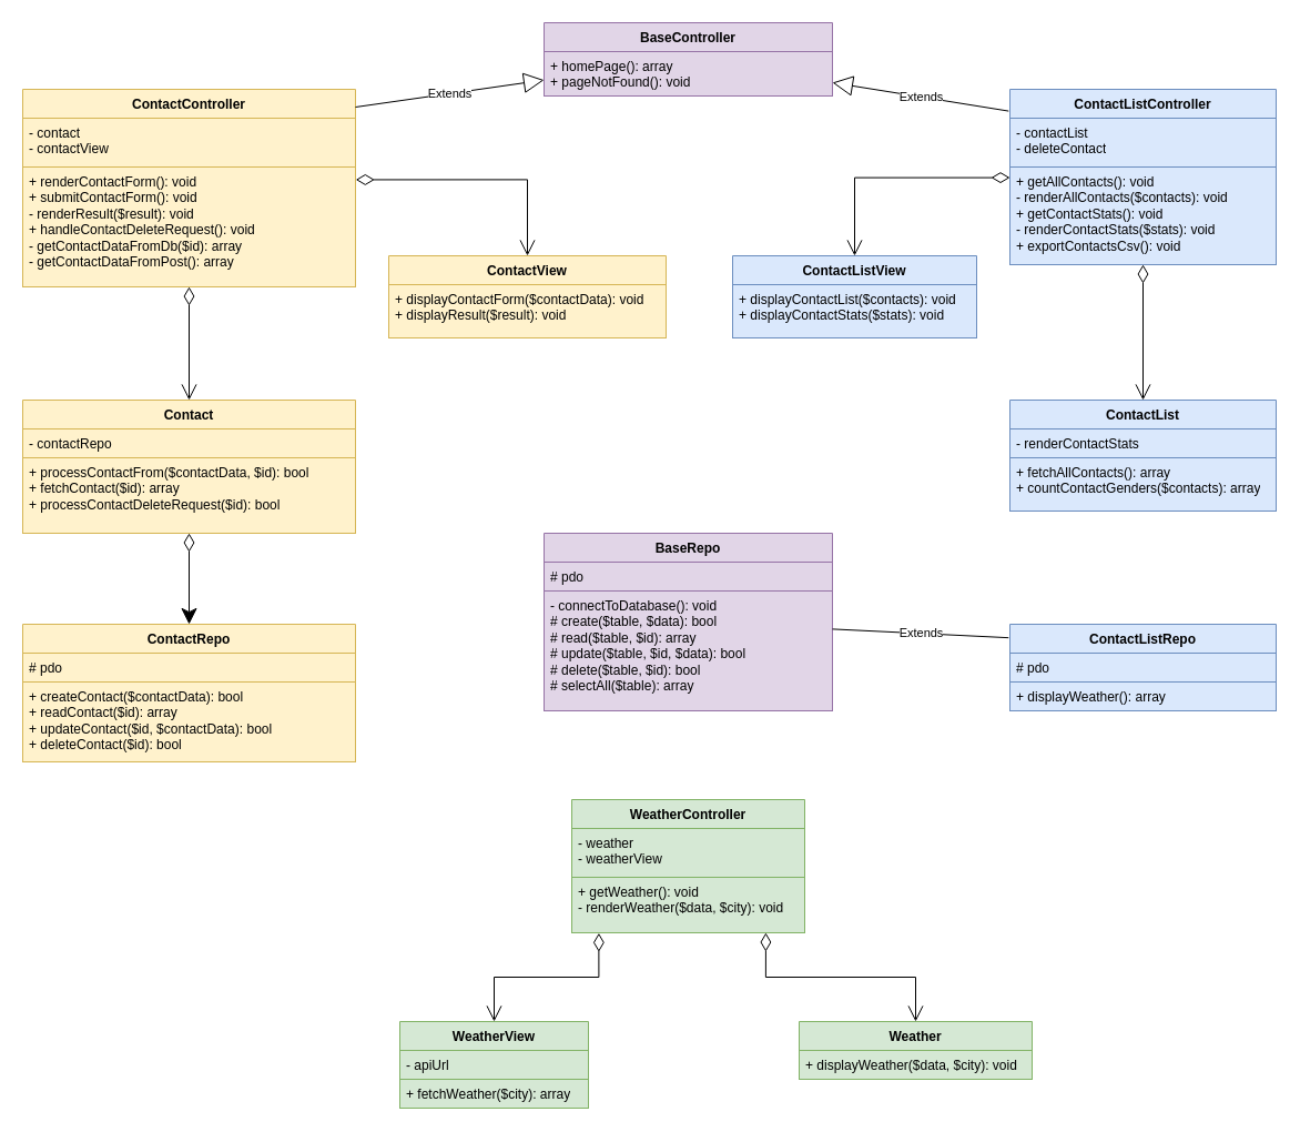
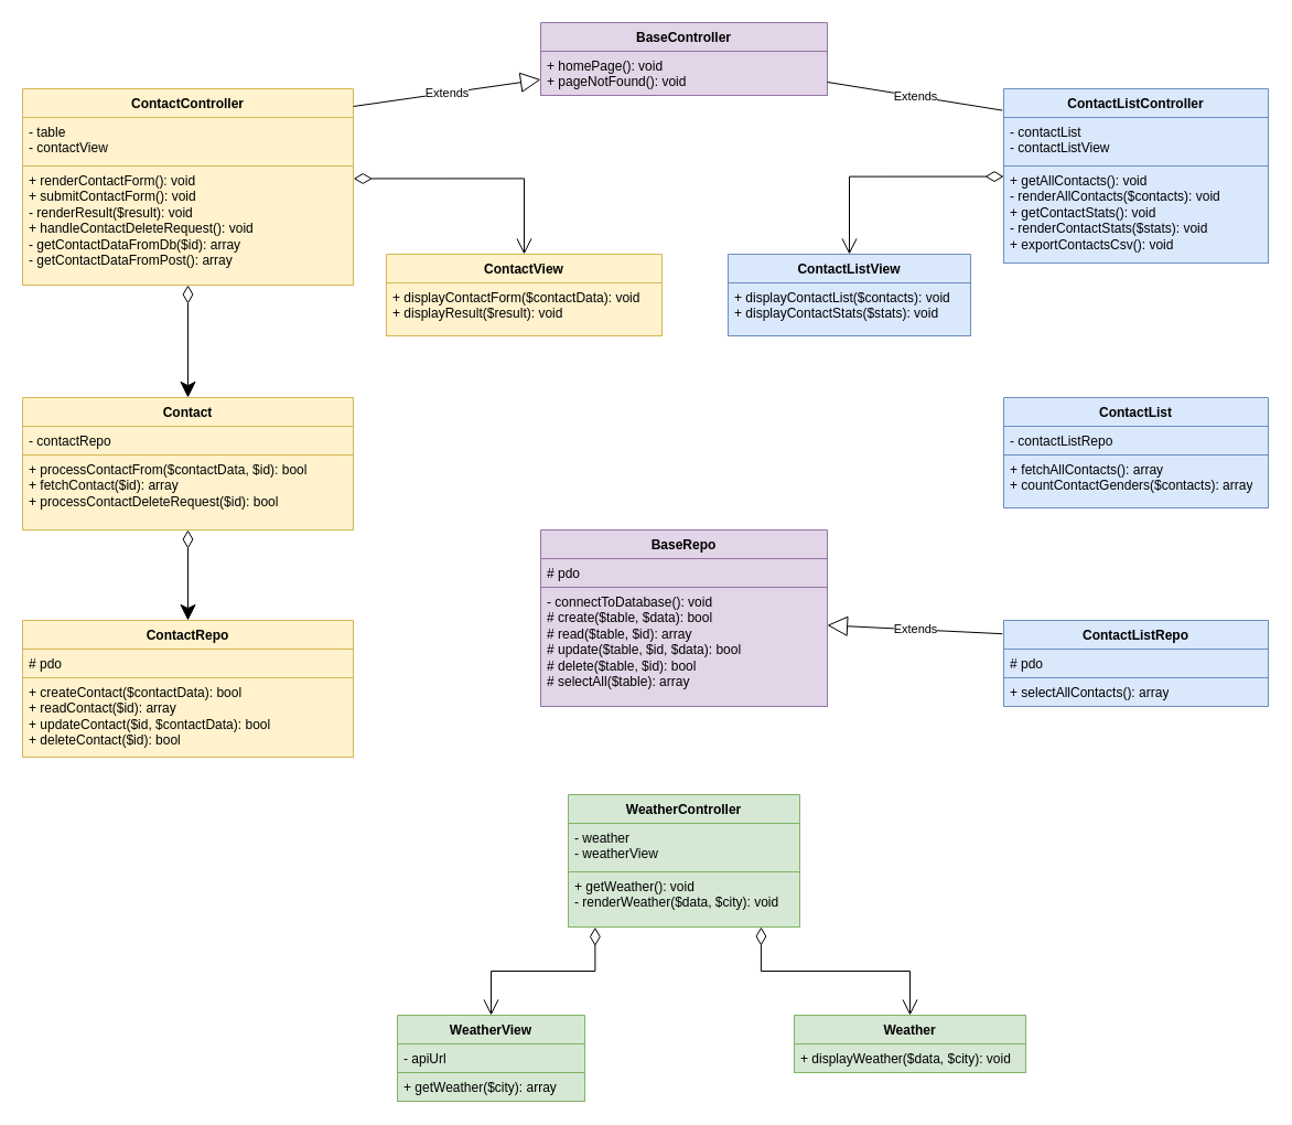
  <mxCell id="0" />
  <mxCell id="1" parent="0" />
  <mxCell id="2" value="BaseController" style="swimlane;fontStyle=1;align=center;verticalAlign=top;childLayout=stackLayout;horizontal=1;startSize=26;horizontalStack=0;resizeParent=1;resizeParentMax=0;resizeLast=0;collapsible=1;marginBottom=0;whiteSpace=wrap;html=1;fillColor=#e1d5e7;strokeColor=#9673a6;" parent="1" vertex="1"><mxGeometry x="490" y="20" width="260" height="66" as="geometry" /></mxCell>
- <mxCell id="3" value="+ homePage(): array&lt;div&gt;+ pageNotFound(): void&lt;br&gt;&lt;/div&gt;" style="text;strokeColor=#9673a6;fillColor=#e1d5e7;align=left;verticalAlign=top;spacingLeft=4;spacingRight=4;overflow=hidden;rotatable=0;points=[[0,0.5],[1,0.5]];portConstraint=eastwest;whiteSpace=wrap;html=1;" parent="2" vertex="1"><mxGeometry y="26" width="260" height="40" as="geometry" /></mxCell>
+ <mxCell id="3" value="+ homePage(): void&lt;div&gt;+ pageNotFound(): void&lt;br&gt;&lt;/div&gt;" style="text;strokeColor=#9673a6;fillColor=#e1d5e7;align=left;verticalAlign=top;spacingLeft=4;spacingRight=4;overflow=hidden;rotatable=0;points=[[0,0.5],[1,0.5]];portConstraint=eastwest;whiteSpace=wrap;html=1;" parent="2" vertex="1"><mxGeometry y="26" width="260" height="40" as="geometry" /></mxCell>
  <mxCell id="4" value="BaseRepo" style="swimlane;fontStyle=1;align=center;verticalAlign=top;childLayout=stackLayout;horizontal=1;startSize=26;horizontalStack=0;resizeParent=1;resizeParentMax=0;resizeLast=0;collapsible=1;marginBottom=0;whiteSpace=wrap;html=1;fillColor=#e1d5e7;strokeColor=#9673a6;" parent="1" vertex="1"><mxGeometry x="490" y="480" width="260" height="160" as="geometry" /></mxCell>
  <mxCell id="5" value="# pdo" style="text;strokeColor=#9673a6;fillColor=#e1d5e7;align=left;verticalAlign=top;spacingLeft=4;spacingRight=4;overflow=hidden;rotatable=0;points=[[0,0.5],[1,0.5]];portConstraint=eastwest;whiteSpace=wrap;html=1;" parent="4" vertex="1"><mxGeometry y="26" width="260" height="26" as="geometry" /></mxCell>
  <mxCell id="6" value="- connectToDatabase(): void&lt;div&gt;# create($table, $data): bool&lt;/div&gt;&lt;div&gt;# read($table, $id): array&lt;/div&gt;&lt;div&gt;# update($table, $id, $data): bool&lt;/div&gt;&lt;div&gt;# delete($table, $id): bool&lt;/div&gt;&lt;div&gt;# selectAll($table): array&lt;/div&gt;&lt;div&gt;&lt;br&gt;&lt;/div&gt;" style="text;strokeColor=#9673a6;fillColor=#e1d5e7;align=left;verticalAlign=top;spacingLeft=4;spacingRight=4;overflow=hidden;rotatable=0;points=[[0,0.5],[1,0.5]];portConstraint=eastwest;whiteSpace=wrap;html=1;" parent="4" vertex="1"><mxGeometry y="52" width="260" height="108" as="geometry" /></mxCell>
  <mxCell id="7" value="ContactController" style="swimlane;fontStyle=1;align=center;verticalAlign=top;childLayout=stackLayout;horizontal=1;startSize=26;horizontalStack=0;resizeParent=1;resizeParentMax=0;resizeLast=0;collapsible=1;marginBottom=0;whiteSpace=wrap;html=1;fillColor=#fff2cc;strokeColor=#d6b656;" parent="1" vertex="1"><mxGeometry x="20" y="80" width="300" height="178" as="geometry" /></mxCell>
- <mxCell id="8" value="- contact&lt;div&gt;- contactView&lt;/div&gt;" style="text;strokeColor=#d6b656;fillColor=#fff2cc;align=left;verticalAlign=top;spacingLeft=4;spacingRight=4;overflow=hidden;rotatable=0;points=[[0,0.5],[1,0.5]];portConstraint=eastwest;whiteSpace=wrap;html=1;" parent="7" vertex="1"><mxGeometry y="26" width="300" height="44" as="geometry" /></mxCell>
+ <mxCell id="8" value="- table&lt;div&gt;- contactView&lt;/div&gt;" style="text;strokeColor=#d6b656;fillColor=#fff2cc;align=left;verticalAlign=top;spacingLeft=4;spacingRight=4;overflow=hidden;rotatable=0;points=[[0,0.5],[1,0.5]];portConstraint=eastwest;whiteSpace=wrap;html=1;" parent="7" vertex="1"><mxGeometry y="26" width="300" height="44" as="geometry" /></mxCell>
  <mxCell id="9" value="+ renderContactForm(): void&lt;div&gt;+ submitContactForm(): void&lt;/div&gt;&lt;div&gt;- renderResult($result): void&lt;/div&gt;&lt;div&gt;+ handleContactDeleteRequest(): void&lt;/div&gt;&lt;div&gt;- getContactDataFromDb($id): array&lt;/div&gt;&lt;div&gt;- getContactDataFromPost(): array&lt;/div&gt;" style="text;strokeColor=#d6b656;fillColor=#fff2cc;align=left;verticalAlign=top;spacingLeft=4;spacingRight=4;overflow=hidden;rotatable=0;points=[[0,0.5],[1,0.5]];portConstraint=eastwest;whiteSpace=wrap;html=1;" parent="7" vertex="1"><mxGeometry y="70" width="300" height="108" as="geometry" /></mxCell>
  <mxCell id="10" value="Contact" style="swimlane;fontStyle=1;align=center;verticalAlign=top;childLayout=stackLayout;horizontal=1;startSize=26;horizontalStack=0;resizeParent=1;resizeParentMax=0;resizeLast=0;collapsible=1;marginBottom=0;whiteSpace=wrap;html=1;fillColor=#fff2cc;strokeColor=#d6b656;" parent="1" vertex="1"><mxGeometry x="20" y="360" width="300" height="120" as="geometry" /></mxCell>
  <mxCell id="11" value="- contactRepo" style="text;strokeColor=#d6b656;fillColor=#fff2cc;align=left;verticalAlign=top;spacingLeft=4;spacingRight=4;overflow=hidden;rotatable=0;points=[[0,0.5],[1,0.5]];portConstraint=eastwest;whiteSpace=wrap;html=1;" parent="10" vertex="1"><mxGeometry y="26" width="300" height="26" as="geometry" /></mxCell>
  <mxCell id="12" value="+ processContactFrom($contactData, $id): bool&lt;div&gt;+ fetchContact($id): array&lt;/div&gt;&lt;div&gt;+ processContactDeleteRequest($id): bool&lt;/div&gt;" style="text;strokeColor=#d6b656;fillColor=#fff2cc;align=left;verticalAlign=top;spacingLeft=4;spacingRight=4;overflow=hidden;rotatable=0;points=[[0,0.5],[1,0.5]];portConstraint=eastwest;whiteSpace=wrap;html=1;" parent="10" vertex="1"><mxGeometry y="52" width="300" height="68" as="geometry" /></mxCell>
  <mxCell id="13" value="ContactRepo" style="swimlane;fontStyle=1;align=center;verticalAlign=top;childLayout=stackLayout;horizontal=1;startSize=26;horizontalStack=0;resizeParent=1;resizeParentMax=0;resizeLast=0;collapsible=1;marginBottom=0;whiteSpace=wrap;html=1;fillColor=#fff2cc;strokeColor=#d6b656;" parent="1" vertex="1"><mxGeometry x="20" y="562" width="300" height="124" as="geometry" /></mxCell>
  <mxCell id="14" value="# pdo" style="text;strokeColor=#d6b656;fillColor=#fff2cc;align=left;verticalAlign=top;spacingLeft=4;spacingRight=4;overflow=hidden;rotatable=0;points=[[0,0.5],[1,0.5]];portConstraint=eastwest;whiteSpace=wrap;html=1;" parent="13" vertex="1"><mxGeometry y="26" width="300" height="26" as="geometry" /></mxCell>
  <mxCell id="15" value="+ createContact($contactData): bool&lt;div&gt;+ readContact($id): array&lt;/div&gt;&lt;div&gt;+ updateContact($id, $contactData): bool&lt;/div&gt;&lt;div&gt;+ deleteContact($id): bool&lt;/div&gt;" style="text;strokeColor=#d6b656;fillColor=#fff2cc;align=left;verticalAlign=top;spacingLeft=4;spacingRight=4;overflow=hidden;rotatable=0;points=[[0,0.5],[1,0.5]];portConstraint=eastwest;whiteSpace=wrap;html=1;" parent="13" vertex="1"><mxGeometry y="52" width="300" height="72" as="geometry" /></mxCell>
  <mxCell id="16" value="ContactView" style="swimlane;fontStyle=1;align=center;verticalAlign=top;childLayout=stackLayout;horizontal=1;startSize=26;horizontalStack=0;resizeParent=1;resizeParentMax=0;resizeLast=0;collapsible=1;marginBottom=0;whiteSpace=wrap;html=1;fillColor=#fff2cc;strokeColor=#d6b656;" parent="1" vertex="1"><mxGeometry x="350" y="230" width="250" height="74" as="geometry" /></mxCell>
  <mxCell id="17" value="+ displayContactForm($contactData): void&lt;div&gt;+ displayResult($result): void&lt;/div&gt;" style="text;strokeColor=#d6b656;fillColor=#fff2cc;align=left;verticalAlign=top;spacingLeft=4;spacingRight=4;overflow=hidden;rotatable=0;points=[[0,0.5],[1,0.5]];portConstraint=eastwest;whiteSpace=wrap;html=1;" parent="16" vertex="1"><mxGeometry y="26" width="250" height="48" as="geometry" /></mxCell>
  <mxCell id="18" value="ContactListController" style="swimlane;fontStyle=1;align=center;verticalAlign=top;childLayout=stackLayout;horizontal=1;startSize=26;horizontalStack=0;resizeParent=1;resizeParentMax=0;resizeLast=0;collapsible=1;marginBottom=0;whiteSpace=wrap;html=1;fillColor=#dae8fc;strokeColor=#6c8ebf;" parent="1" vertex="1"><mxGeometry x="910" y="80" width="240" height="158" as="geometry"><mxRectangle x="740" y="193" width="150" height="30" as="alternateBounds" /></mxGeometry></mxCell>
- <mxCell id="19" value="- contactList&lt;div&gt;- deleteContact&lt;/div&gt;" style="text;strokeColor=#6c8ebf;fillColor=#dae8fc;align=left;verticalAlign=top;spacingLeft=4;spacingRight=4;overflow=hidden;rotatable=0;points=[[0,0.5],[1,0.5]];portConstraint=eastwest;whiteSpace=wrap;html=1;" parent="18" vertex="1"><mxGeometry y="26" width="240" height="44" as="geometry" /></mxCell>
+ <mxCell id="19" value="- contactList&lt;div&gt;- contactListView&lt;/div&gt;" style="text;strokeColor=#6c8ebf;fillColor=#dae8fc;align=left;verticalAlign=top;spacingLeft=4;spacingRight=4;overflow=hidden;rotatable=0;points=[[0,0.5],[1,0.5]];portConstraint=eastwest;whiteSpace=wrap;html=1;" parent="18" vertex="1"><mxGeometry y="26" width="240" height="44" as="geometry" /></mxCell>
  <mxCell id="20" value="+ getAllContacts(): void&lt;div&gt;- renderAllContacts($contacts): void&lt;/div&gt;&lt;div&gt;+ getContactStats(): void&lt;/div&gt;&lt;div&gt;- renderContactStats($stats): void&lt;/div&gt;&lt;div&gt;+ exportContactsCsv(): void&lt;/div&gt;" style="text;strokeColor=#6c8ebf;fillColor=#dae8fc;align=left;verticalAlign=top;spacingLeft=4;spacingRight=4;overflow=hidden;rotatable=0;points=[[0,0.5],[1,0.5]];portConstraint=eastwest;whiteSpace=wrap;html=1;" parent="18" vertex="1"><mxGeometry y="70" width="240" height="88" as="geometry" /></mxCell>
  <mxCell id="21" value="ContactListRepo" style="swimlane;fontStyle=1;align=center;verticalAlign=top;childLayout=stackLayout;horizontal=1;startSize=26;horizontalStack=0;resizeParent=1;resizeParentMax=0;resizeLast=0;collapsible=1;marginBottom=0;whiteSpace=wrap;html=1;fillColor=#dae8fc;strokeColor=#6c8ebf;" parent="1" vertex="1"><mxGeometry x="910" y="562" width="240" height="78" as="geometry" /></mxCell>
  <mxCell id="22" value="# pdo" style="text;strokeColor=#6c8ebf;fillColor=#dae8fc;align=left;verticalAlign=top;spacingLeft=4;spacingRight=4;overflow=hidden;rotatable=0;points=[[0,0.5],[1,0.5]];portConstraint=eastwest;whiteSpace=wrap;html=1;" parent="21" vertex="1"><mxGeometry y="26" width="240" height="26" as="geometry" /></mxCell>
- <mxCell id="23" value="+ displayWeather(): array" style="text;strokeColor=#6c8ebf;fillColor=#dae8fc;align=left;verticalAlign=top;spacingLeft=4;spacingRight=4;overflow=hidden;rotatable=0;points=[[0,0.5],[1,0.5]];portConstraint=eastwest;whiteSpace=wrap;html=1;" parent="21" vertex="1"><mxGeometry y="52" width="240" height="26" as="geometry" /></mxCell>
+ <mxCell id="23" value="+ selectAllContacts(): array" style="text;strokeColor=#6c8ebf;fillColor=#dae8fc;align=left;verticalAlign=top;spacingLeft=4;spacingRight=4;overflow=hidden;rotatable=0;points=[[0,0.5],[1,0.5]];portConstraint=eastwest;whiteSpace=wrap;html=1;" parent="21" vertex="1"><mxGeometry y="52" width="240" height="26" as="geometry" /></mxCell>
  <mxCell id="24" value="Extends" style="endArrow=block;endSize=16;endFill=0;html=1;rounded=0;" parent="1" target="2" edge="1"><mxGeometry width="160" relative="1" as="geometry"><mxPoint x="320" y="96" as="sourcePoint" /><mxPoint x="440" y="72" as="targetPoint" /></mxGeometry></mxCell>
- <mxCell id="25" value="Extends" style="endArrow=block;endSize=16;endFill=0;html=1;rounded=0;exitX=-0.005;exitY=0.124;exitDx=0;exitDy=0;exitPerimeter=0;" parent="1" source="18" target="2" edge="1"><mxGeometry width="160" relative="1" as="geometry"><mxPoint x="420" y="470" as="sourcePoint" /><mxPoint x="360" y="80" as="targetPoint" /></mxGeometry></mxCell>
- <mxCell id="26" value="" style="endArrow=open;html=1;endSize=12;startArrow=diamondThin;startSize=14;startFill=0;edgeStyle=orthogonalEdgeStyle;align=left;verticalAlign=bottom;rounded=0;" parent="1" source="18" target="30" edge="1"><mxGeometry x="-1" y="3" relative="1" as="geometry"><mxPoint x="230" y="280" as="sourcePoint" /><mxPoint x="160" y="340" as="targetPoint" /><Array as="points" /></mxGeometry></mxCell>
- <mxCell id="27" value="" style="endArrow=open;html=1;endSize=12;startArrow=diamondThin;startSize=14;startFill=0;edgeStyle=orthogonalEdgeStyle;align=left;verticalAlign=bottom;rounded=0;exitX=0.5;exitY=1;exitDx=0;exitDy=0;entryX=0.5;entryY=0;entryDx=0;entryDy=0;" parent="1" source="7" target="10" edge="1"><mxGeometry x="-1" y="3" relative="1" as="geometry"><mxPoint x="420" y="340" as="sourcePoint" /><mxPoint x="580" y="340" as="targetPoint" /></mxGeometry></mxCell>
+ <mxCell id="25" value="Extends" style="endArrow=none;endSize=16;endFill=0;html=1;rounded=0;exitX=-0.005;exitY=0.124;exitDx=0;exitDy=0;exitPerimeter=0;" parent="1" source="18" target="2" edge="1"><mxGeometry width="160" relative="1" as="geometry"><mxPoint x="420" y="470" as="sourcePoint" /><mxPoint x="360" y="80" as="targetPoint" /></mxGeometry></mxCell>
+ <mxCell id="27" value="" style="endArrow=classic;html=1;endSize=12;startArrow=diamondThin;startSize=14;startFill=0;edgeStyle=orthogonalEdgeStyle;align=left;verticalAlign=bottom;rounded=0;exitX=0.5;exitY=1;exitDx=0;exitDy=0;entryX=0.5;entryY=0;entryDx=0;entryDy=0;" parent="1" source="7" target="10" edge="1"><mxGeometry x="-1" y="3" relative="1" as="geometry"><mxPoint x="420" y="340" as="sourcePoint" /><mxPoint x="580" y="340" as="targetPoint" /></mxGeometry></mxCell>
  <mxCell id="28" value="" style="endArrow=classic;html=1;endSize=12;startArrow=diamondThin;startSize=14;startFill=0;edgeStyle=orthogonalEdgeStyle;align=left;verticalAlign=bottom;rounded=0;" parent="1" source="10" target="13" edge="1"><mxGeometry x="-1" y="3" relative="1" as="geometry"><mxPoint x="420" y="470" as="sourcePoint" /><mxPoint x="580" y="470" as="targetPoint" /></mxGeometry></mxCell>
- <mxCell id="29" value="Extends" style="endArrow=none;endSize=16;endFill=0;html=1;rounded=0;exitX=-0.005;exitY=0.156;exitDx=0;exitDy=0;exitPerimeter=0;" parent="1" source="21" target="4" edge="1"><mxGeometry width="160" relative="1" as="geometry"><mxPoint x="160" y="630" as="sourcePoint" /><mxPoint x="580" y="470" as="targetPoint" /></mxGeometry></mxCell>
+ <mxCell id="29" value="Extends" style="endArrow=block;endSize=16;endFill=0;html=1;rounded=0;exitX=-0.005;exitY=0.156;exitDx=0;exitDy=0;exitPerimeter=0;" parent="1" source="21" target="4" edge="1"><mxGeometry width="160" relative="1" as="geometry"><mxPoint x="160" y="630" as="sourcePoint" /><mxPoint x="580" y="470" as="targetPoint" /></mxGeometry></mxCell>
  <mxCell id="30" value="ContactList" style="swimlane;fontStyle=1;align=center;verticalAlign=top;childLayout=stackLayout;horizontal=1;startSize=26;horizontalStack=0;resizeParent=1;resizeParentMax=0;resizeLast=0;collapsible=1;marginBottom=0;whiteSpace=wrap;html=1;fillColor=#dae8fc;strokeColor=#6c8ebf;" parent="1" vertex="1"><mxGeometry x="910" y="360" width="240" height="100" as="geometry" /></mxCell>
- <mxCell id="31" value="- renderContactStats" style="text;strokeColor=#6c8ebf;fillColor=#dae8fc;align=left;verticalAlign=top;spacingLeft=4;spacingRight=4;overflow=hidden;rotatable=0;points=[[0,0.5],[1,0.5]];portConstraint=eastwest;whiteSpace=wrap;html=1;" parent="30" vertex="1"><mxGeometry y="26" width="240" height="26" as="geometry" /></mxCell>
+ <mxCell id="31" value="- contactListRepo" style="text;strokeColor=#6c8ebf;fillColor=#dae8fc;align=left;verticalAlign=top;spacingLeft=4;spacingRight=4;overflow=hidden;rotatable=0;points=[[0,0.5],[1,0.5]];portConstraint=eastwest;whiteSpace=wrap;html=1;" parent="30" vertex="1"><mxGeometry y="26" width="240" height="26" as="geometry" /></mxCell>
  <mxCell id="32" value="+ fetchAllContacts(): array&lt;div&gt;+ countContactGenders($contacts): array&lt;/div&gt;" style="text;strokeColor=#6c8ebf;fillColor=#dae8fc;align=left;verticalAlign=top;spacingLeft=4;spacingRight=4;overflow=hidden;rotatable=0;points=[[0,0.5],[1,0.5]];portConstraint=eastwest;whiteSpace=wrap;html=1;" parent="30" vertex="1"><mxGeometry y="52" width="240" height="48" as="geometry" /></mxCell>
  <mxCell id="33" value="ContactListView" style="swimlane;fontStyle=1;align=center;verticalAlign=top;childLayout=stackLayout;horizontal=1;startSize=26;horizontalStack=0;resizeParent=1;resizeParentMax=0;resizeLast=0;collapsible=1;marginBottom=0;whiteSpace=wrap;html=1;fillColor=#dae8fc;strokeColor=#6c8ebf;" parent="1" vertex="1"><mxGeometry x="660" y="230" width="220" height="74" as="geometry" /></mxCell>
  <mxCell id="34" value="+ displayContactList($contacts): void&lt;div&gt;+ displayContactStats($stats): void&lt;/div&gt;" style="text;strokeColor=#6c8ebf;fillColor=#dae8fc;align=left;verticalAlign=top;spacingLeft=4;spacingRight=4;overflow=hidden;rotatable=0;points=[[0,0.5],[1,0.5]];portConstraint=eastwest;whiteSpace=wrap;html=1;" parent="33" vertex="1"><mxGeometry y="26" width="220" height="48" as="geometry" /></mxCell>
  <mxCell id="35" value="" style="endArrow=open;html=1;endSize=12;startArrow=diamondThin;startSize=14;startFill=0;edgeStyle=orthogonalEdgeStyle;align=left;verticalAlign=bottom;rounded=0;exitX=1.001;exitY=0.106;exitDx=0;exitDy=0;exitPerimeter=0;entryX=0.5;entryY=0;entryDx=0;entryDy=0;" parent="1" source="9" target="16" edge="1"><mxGeometry x="-1" y="3" relative="1" as="geometry"><mxPoint x="500" y="350" as="sourcePoint" /><mxPoint x="660" y="350" as="targetPoint" /></mxGeometry></mxCell>
  <mxCell id="36" value="" style="endArrow=open;html=1;endSize=12;startArrow=diamondThin;startSize=14;startFill=0;edgeStyle=orthogonalEdgeStyle;align=left;verticalAlign=bottom;rounded=0;entryX=0.5;entryY=0;entryDx=0;entryDy=0;exitX=0;exitY=0.109;exitDx=0;exitDy=0;exitPerimeter=0;" parent="1" source="20" target="33" edge="1"><mxGeometry x="-1" y="3" relative="1" as="geometry"><mxPoint x="890" y="160" as="sourcePoint" /><mxPoint x="660" y="350" as="targetPoint" /></mxGeometry></mxCell>
  <mxCell id="37" value="WeatherController" style="swimlane;fontStyle=1;align=center;verticalAlign=top;childLayout=stackLayout;horizontal=1;startSize=26;horizontalStack=0;resizeParent=1;resizeParentMax=0;resizeLast=0;collapsible=1;marginBottom=0;whiteSpace=wrap;html=1;fillColor=#d5e8d4;strokeColor=#82b366;" parent="1" vertex="1"><mxGeometry x="515" y="720" width="210" height="120" as="geometry" /></mxCell>
  <mxCell id="38" value="- weather&lt;div&gt;- weatherView&lt;/div&gt;" style="text;strokeColor=#82b366;fillColor=#d5e8d4;align=left;verticalAlign=top;spacingLeft=4;spacingRight=4;overflow=hidden;rotatable=0;points=[[0,0.5],[1,0.5]];portConstraint=eastwest;whiteSpace=wrap;html=1;" parent="37" vertex="1"><mxGeometry y="26" width="210" height="44" as="geometry" /></mxCell>
  <mxCell id="39" value="+ getWeather(): void&lt;div&gt;- renderWeather($data, $city): void&lt;/div&gt;" style="text;strokeColor=#82b366;fillColor=#d5e8d4;align=left;verticalAlign=top;spacingLeft=4;spacingRight=4;overflow=hidden;rotatable=0;points=[[0,0.5],[1,0.5]];portConstraint=eastwest;whiteSpace=wrap;html=1;" parent="37" vertex="1"><mxGeometry y="70" width="210" height="50" as="geometry" /></mxCell>
  <mxCell id="40" value="WeatherView" style="swimlane;fontStyle=1;align=center;verticalAlign=top;childLayout=stackLayout;horizontal=1;startSize=26;horizontalStack=0;resizeParent=1;resizeParentMax=0;resizeLast=0;collapsible=1;marginBottom=0;whiteSpace=wrap;html=1;fillColor=#d5e8d4;strokeColor=#82b366;" parent="1" vertex="1"><mxGeometry x="360" y="920" width="170" height="78" as="geometry" /></mxCell>
  <mxCell id="41" value="- apiUrl" style="text;strokeColor=#82b366;fillColor=#d5e8d4;align=left;verticalAlign=top;spacingLeft=4;spacingRight=4;overflow=hidden;rotatable=0;points=[[0,0.5],[1,0.5]];portConstraint=eastwest;whiteSpace=wrap;html=1;" parent="40" vertex="1"><mxGeometry y="26" width="170" height="26" as="geometry" /></mxCell>
- <mxCell id="42" value="+ fetchWeather($city): array" style="text;strokeColor=#82b366;fillColor=#d5e8d4;align=left;verticalAlign=top;spacingLeft=4;spacingRight=4;overflow=hidden;rotatable=0;points=[[0,0.5],[1,0.5]];portConstraint=eastwest;whiteSpace=wrap;html=1;" parent="40" vertex="1"><mxGeometry y="52" width="170" height="26" as="geometry" /></mxCell>
+ <mxCell id="42" value="+ getWeather($city): array" style="text;strokeColor=#82b366;fillColor=#d5e8d4;align=left;verticalAlign=top;spacingLeft=4;spacingRight=4;overflow=hidden;rotatable=0;points=[[0,0.5],[1,0.5]];portConstraint=eastwest;whiteSpace=wrap;html=1;" parent="40" vertex="1"><mxGeometry y="52" width="170" height="26" as="geometry" /></mxCell>
  <mxCell id="43" value="Weather" style="swimlane;fontStyle=1;align=center;verticalAlign=top;childLayout=stackLayout;horizontal=1;startSize=26;horizontalStack=0;resizeParent=1;resizeParentMax=0;resizeLast=0;collapsible=1;marginBottom=0;whiteSpace=wrap;html=1;fillColor=#d5e8d4;strokeColor=#82b366;" parent="1" vertex="1"><mxGeometry x="720" y="920" width="210" height="52" as="geometry" /></mxCell>
  <mxCell id="44" value="+ displayWeather($data, $city): void" style="text;strokeColor=#82b366;fillColor=#d5e8d4;align=left;verticalAlign=top;spacingLeft=4;spacingRight=4;overflow=hidden;rotatable=0;points=[[0,0.5],[1,0.5]];portConstraint=eastwest;whiteSpace=wrap;html=1;" parent="43" vertex="1"><mxGeometry y="26" width="210" height="26" as="geometry" /></mxCell>
  <mxCell id="45" value="" style="endArrow=open;html=1;endSize=12;startArrow=diamondThin;startSize=14;startFill=0;edgeStyle=orthogonalEdgeStyle;align=left;verticalAlign=bottom;rounded=0;exitX=0.116;exitY=1.006;exitDx=0;exitDy=0;exitPerimeter=0;entryX=0.5;entryY=0;entryDx=0;entryDy=0;" parent="1" source="39" target="40" edge="1"><mxGeometry x="-1" y="3" relative="1" as="geometry"><mxPoint x="510" y="890" as="sourcePoint" /><mxPoint x="670" y="890" as="targetPoint" /></mxGeometry></mxCell>
  <mxCell id="46" value="" style="endArrow=open;html=1;endSize=12;startArrow=diamondThin;startSize=14;startFill=0;edgeStyle=orthogonalEdgeStyle;align=left;verticalAlign=bottom;rounded=0;exitX=0.833;exitY=1;exitDx=0;exitDy=0;exitPerimeter=0;entryX=0.5;entryY=0;entryDx=0;entryDy=0;" parent="1" source="39" target="43" edge="1"><mxGeometry x="-1" y="3" relative="1" as="geometry"><mxPoint x="510" y="890" as="sourcePoint" /><mxPoint x="670" y="890" as="targetPoint" /></mxGeometry></mxCell>
